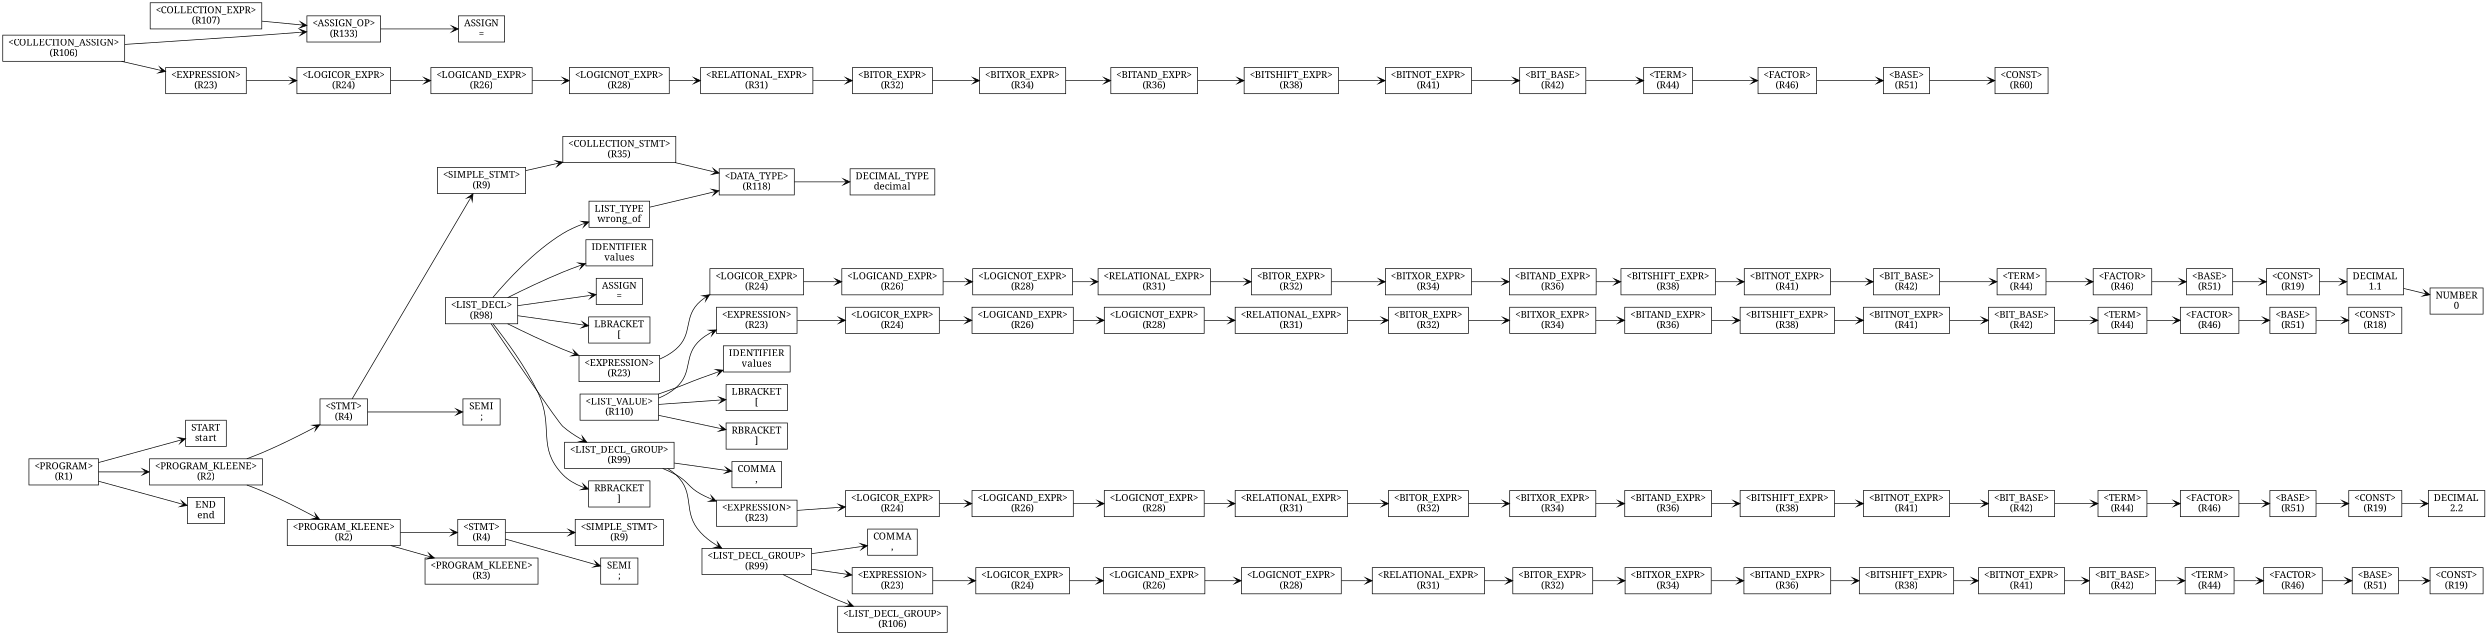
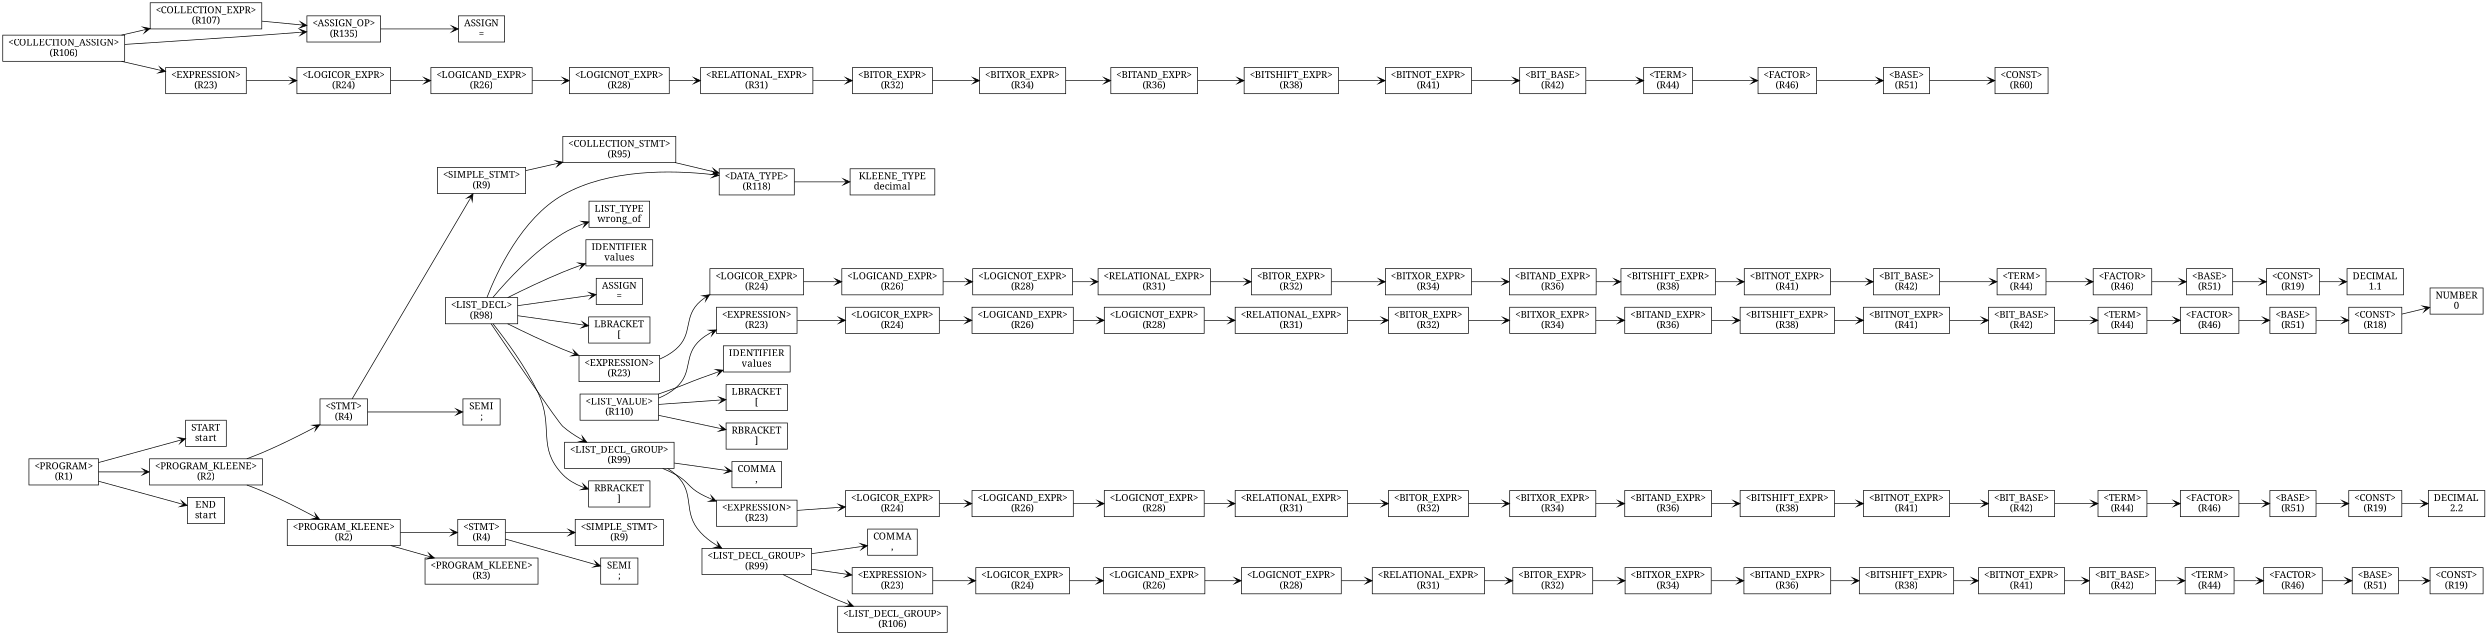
  digraph {
    fontname="Noto Serif"
    rankdir=LR
    node [fontname="Noto Serif" shape=box]
    edge [arrowhead=vee fontname="Noto Serif"]
    n1 [label="<PROGRAM>\n(R1)"]
    n2 [label="START\nstart"]
    n3 [label="<PROGRAM_KLEENE>\n(R2)"]
-   n4 [label="END\nend"]
+   n4 [label="END\nstart"]
    n5 [label="<STMT>\n(R4)"]
    n6 [label="<PROGRAM_KLEENE>\n(R2)"]
    n7 [label="<SIMPLE_STMT>\n(R9)"]
    n8 [label="SEMI\n;"]
    n9 [label="<STMT>\n(R4)"]
    n10 [label="<PROGRAM_KLEENE>\n(R3)"]
-   n11 [label="<COLLECTION_STMT>\n(R35)"]
+   n11 [label="<COLLECTION_STMT>\n(R95)"]
    n12 [label="<DATA_TYPE>\n(R118)"]
    n13 [label="<LIST_DECL>\n(R98)"]
    n14 [label="LIST_TYPE\nwrong_of"]
    n15 [label="IDENTIFIER\nvalues"]
    n16 [label="ASSIGN\n="]
    n17 [label="LBRACKET\n["]
    n18 [label="<EXPRESSION>\n(R23)"]
    n19 [label="<LIST_DECL_GROUP>\n(R99)"]
    n20 [label="RBRACKET\n]"]
-   n21 [label="DECIMAL_TYPE\ndecimal"]
+   n21 [label="KLEENE_TYPE\ndecimal"]
    n22 [label="<LOGICOR_EXPR>\n(R24)"]
    n23 [label="COMMA\n,"]
    n24 [label="<EXPRESSION>\n(R23)"]
    n25 [label="<LIST_DECL_GROUP>\n(R99)"]
    n26 [label="<LOGICAND_EXPR>\n(R26)"]
    n27 [label="<LOGICNOT_EXPR>\n(R28)"]
    n28 [label="<RELATIONAL_EXPR>\n(R31)"]
    n29 [label="<BITOR_EXPR>\n(R32)"]
    n30 [label="<BITXOR_EXPR>\n(R34)"]
    n31 [label="<BITAND_EXPR>\n(R36)"]
    n32 [label="<BITSHIFT_EXPR>\n(R38)"]
    n33 [label="<BITNOT_EXPR>\n(R41)"]
    n34 [label="<BIT_BASE>\n(R42)"]
    n35 [label="<TERM>\n(R44)"]
    n36 [label="<FACTOR>\n(R46)"]
    n37 [label="<BASE>\n(R51)"]
    n38 [label="<CONST>\n(R19)"]
    n39 [label="DECIMAL\n1.1"]
    n40 [label="<LOGICOR_EXPR>\n(R24)"]
    n41 [label="COMMA\n,"]
    n42 [label="<EXPRESSION>\n(R23)"]
    n43 [label="<LIST_DECL_GROUP>\n(R106)"]
    n44 [label="<LOGICAND_EXPR>\n(R26)"]
    n45 [label="<LOGICNOT_EXPR>\n(R28)"]
    n46 [label="<RELATIONAL_EXPR>\n(R31)"]
    n47 [label="<BITOR_EXPR>\n(R32)"]
    n48 [label="<BITXOR_EXPR>\n(R34)"]
    n49 [label="<BITAND_EXPR>\n(R36)"]
    n50 [label="<BITSHIFT_EXPR>\n(R38)"]
    n51 [label="<BITNOT_EXPR>\n(R41)"]
    n52 [label="<BIT_BASE>\n(R42)"]
    n53 [label="<TERM>\n(R44)"]
    n54 [label="<FACTOR>\n(R46)"]
    n55 [label="<BASE>\n(R51)"]
    n56 [label="<CONST>\n(R19)"]
    n57 [label="DECIMAL\n2.2"]
    n58 [label="<LOGICOR_EXPR>\n(R24)"]
    n59 [label="<LOGICAND_EXPR>\n(R26)"]
    n60 [label="<LOGICNOT_EXPR>\n(R28)"]
    n61 [label="<RELATIONAL_EXPR>\n(R31)"]
    n62 [label="<BITOR_EXPR>\n(R32)"]
    n63 [label="<BITXOR_EXPR>\n(R34)"]
    n64 [label="<BITAND_EXPR>\n(R36)"]
    n65 [label="<BITSHIFT_EXPR>\n(R38)"]
    n66 [label="<BITNOT_EXPR>\n(R41)"]
    n67 [label="<BIT_BASE>\n(R42)"]
    n68 [label="<TERM>\n(R44)"]
    n69 [label="<FACTOR>\n(R46)"]
    n70 [label="<BASE>\n(R51)"]
    n71 [label="<CONST>\n(R19)"]
    n72 [label="<SIMPLE_STMT>\n(R9)"]
    n73 [label="SEMI\n;"]
    n74 [label="<COLLECTION_ASSIGN>\n(R106)"]
    n75 [label="<COLLECTION_EXPR>\n(R107)"]
-   n76 [label="<ASSIGN_OP>\n(R133)"]
+   n76 [label="<ASSIGN_OP>\n(R135)"]
    n77 [label="<EXPRESSION>\n(R23)"]
    n78 [label="ASSIGN\n="]
    n79 [label="<LOGICOR_EXPR>\n(R24)"]
    n80 [label="<LIST_VALUE>\n(R110)"]
    n81 [label="IDENTIFIER\nvalues"]
    n82 [label="LBRACKET\n["]
    n83 [label="<EXPRESSION>\n(R23)"]
    n84 [label="RBRACKET\n]"]
    n85 [label="<LOGICOR_EXPR>\n(R24)"]
    n86 [label="<LOGICAND_EXPR>\n(R26)"]
    n87 [label="<LOGICNOT_EXPR>\n(R28)"]
    n88 [label="<RELATIONAL_EXPR>\n(R31)"]
    n89 [label="<BITOR_EXPR>\n(R32)"]
    n90 [label="<BITXOR_EXPR>\n(R34)"]
    n91 [label="<BITAND_EXPR>\n(R36)"]
    n92 [label="<BITSHIFT_EXPR>\n(R38)"]
    n93 [label="<BITNOT_EXPR>\n(R41)"]
    n94 [label="<BIT_BASE>\n(R42)"]
    n95 [label="<TERM>\n(R44)"]
    n96 [label="<FACTOR>\n(R46)"]
    n97 [label="<BASE>\n(R51)"]
    n98 [label="<CONST>\n(R18)"]
    n99 [label="NUMBER\n0"]
    n100 [label="<LOGICAND_EXPR>\n(R26)"]
    n101 [label="<LOGICNOT_EXPR>\n(R28)"]
    n102 [label="<RELATIONAL_EXPR>\n(R31)"]
    n103 [label="<BITOR_EXPR>\n(R32)"]
    n104 [label="<BITXOR_EXPR>\n(R34)"]
    n105 [label="<BITAND_EXPR>\n(R36)"]
    n106 [label="<BITSHIFT_EXPR>\n(R38)"]
    n107 [label="<BITNOT_EXPR>\n(R41)"]
    n108 [label="<BIT_BASE>\n(R42)"]
    n109 [label="<TERM>\n(R44)"]
    n110 [label="<FACTOR>\n(R46)"]
    n111 [label="<BASE>\n(R51)"]
    n112 [label="<CONST>\n(R60)"]
    n1 -> n2
    n1 -> n3
    n1 -> n4
    n3 -> n5
    n3 -> n6
    n5 -> n7
    n5 -> n8
    n6 -> n9
    n6 -> n10
    n7 -> n11
    n9 -> n72
    n9 -> n73
    n11 -> n12
    n12 -> n21
-   n14 -> n12
+   n13 -> n12
    n13 -> n14
    n13 -> n15
    n13 -> n16
    n13 -> n17
    n13 -> n18
    n13 -> n19
    n13 -> n20
    n18 -> n22
    n19 -> n23
    n19 -> n24
    n19 -> n25
    n22 -> n26
    n24 -> n40
    n25 -> n41
    n25 -> n42
    n25 -> n43
    n26 -> n27
    n27 -> n28
    n28 -> n29
    n29 -> n30
    n30 -> n31
    n31 -> n32
    n32 -> n33
    n33 -> n34
    n34 -> n35
    n35 -> n36
    n36 -> n37
    n37 -> n38
    n38 -> n39
    n40 -> n44
    n42 -> n58
    n44 -> n45
    n45 -> n46
    n46 -> n47
    n47 -> n48
    n48 -> n49
    n49 -> n50
    n50 -> n51
    n51 -> n52
    n52 -> n53
    n53 -> n54
    n54 -> n55
    n55 -> n56
    n56 -> n57
    n58 -> n59
    n59 -> n60
    n60 -> n61
    n61 -> n62
    n62 -> n63
    n63 -> n64
    n64 -> n65
    n65 -> n66
    n66 -> n67
    n67 -> n68
    n68 -> n69
    n69 -> n70
    n70 -> n71
+   n74 -> n75
    n74 -> n76
    n74 -> n77
    n75 -> n76
    n76 -> n78
    n77 -> n79
    n79 -> n100
    n80 -> n81
    n80 -> n82
    n80 -> n83
    n80 -> n84
    n83 -> n85
    n85 -> n86
    n86 -> n87
    n87 -> n88
    n88 -> n89
    n89 -> n90
    n90 -> n91
    n91 -> n92
    n92 -> n93
    n93 -> n94
    n94 -> n95
    n95 -> n96
    n96 -> n97
    n97 -> n98
-   n39 -> n99
+   n98 -> n99
    n100 -> n101
    n101 -> n102
    n102 -> n103
    n103 -> n104
    n104 -> n105
    n105 -> n106
    n106 -> n107
    n107 -> n108
    n108 -> n109
    n109 -> n110
    n110 -> n111
    n111 -> n112
  }
